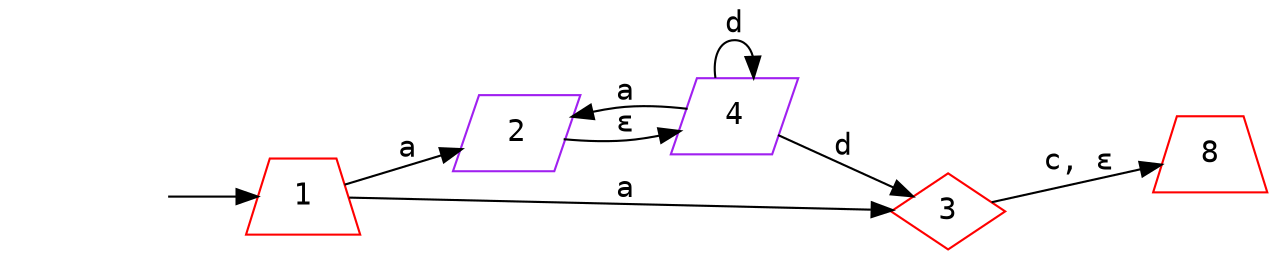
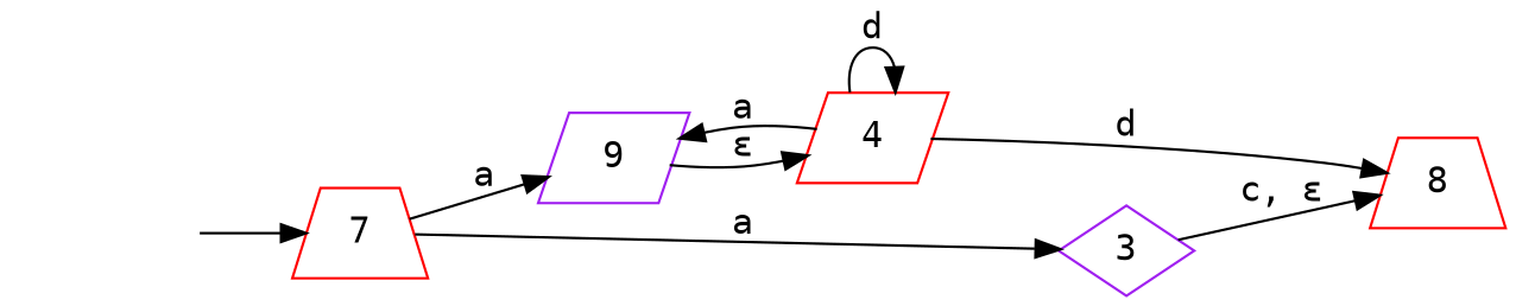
  digraph {
    fontname="DejaVu Sans Mono"
    rankdir=LR
    node [fontname="DejaVu Sans Mono" color=purple shape=trapezium]
    edge [fontname="DejaVu Sans Mono"]
    entry [style=invis color="" shape=""]
-   1 [color=red]
-   2 [shape=parallelogram]
-   3 [color=red shape=diamond]
-   4 [shape=parallelogram]
+   1 [color=red label=7]
+   2 [shape=parallelogram label=9]
+   3 [shape=diamond]
+   4 [color=red shape=parallelogram]
    n6 [color=red label=8]
    entry -> 1
    1 -> 2 [label=a]
    1 -> 3 [label=a]
    2 -> 4 [label=<&epsilon;>]
    3 -> n6 [label=<c, &epsilon;>]
    4 -> 2 [label=a]
    4 -> 4 [label=d]
-   4 -> 3 [label=d]
+   4 -> n6 [label=d]
  }
